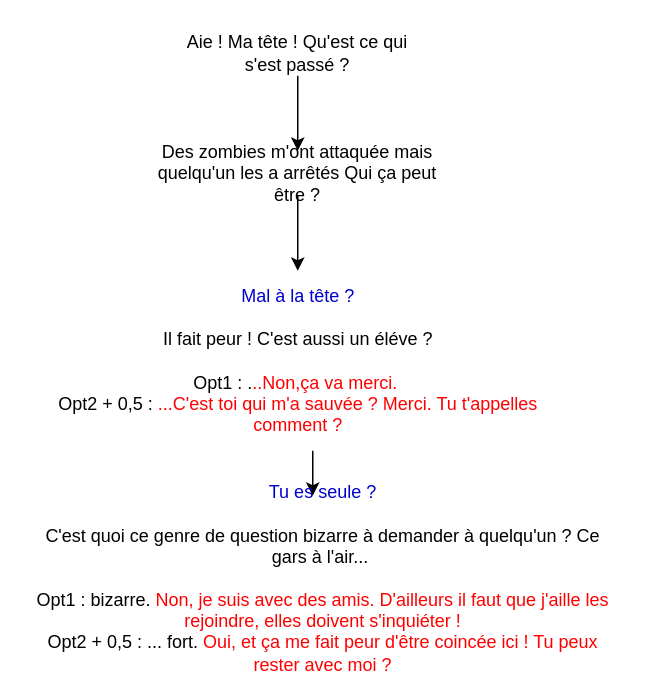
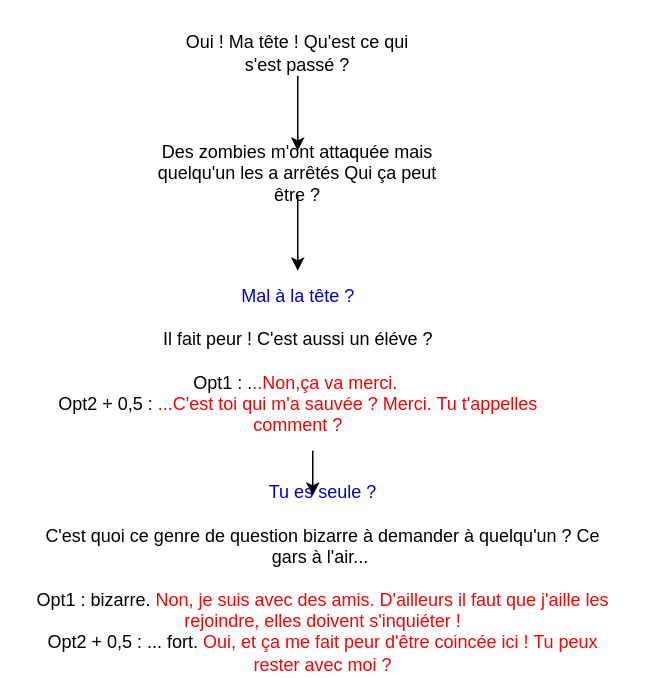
  <mxCell id="0" />
  <mxCell id="1" parent="0" />
  <mxCell id="2" value="" style="edgeStyle=orthogonalEdgeStyle;rounded=0;orthogonalLoop=1;jettySize=auto;html=1;" edge="1" parent="1" source="3" target="5"><mxGeometry relative="1" as="geometry" /></mxCell>
- <mxCell id="3" value="Aie ! Ma tête ! Qu'est ce qui s'est passé ?" style="text;html=1;strokeColor=none;fillColor=none;align=center;verticalAlign=middle;whiteSpace=wrap;rounded=0;" vertex="1" parent="1"><mxGeometry x="118" y="20" width="160" height="30" as="geometry" /></mxCell>
+ <mxCell id="3" value="Oui ! Ma tête ! Qu'est ce qui s'est passé ?" style="text;html=1;strokeColor=none;fillColor=none;align=center;verticalAlign=middle;whiteSpace=wrap;rounded=0;" vertex="1" parent="1"><mxGeometry x="118" y="20" width="160" height="30" as="geometry" /></mxCell>
  <mxCell id="4" value="" style="edgeStyle=orthogonalEdgeStyle;rounded=0;orthogonalLoop=1;jettySize=auto;html=1;" edge="1" parent="1" source="5"><mxGeometry relative="1" as="geometry"><mxPoint x="198" y="180" as="targetPoint" /></mxGeometry></mxCell>
  <mxCell id="5" value="Des zombies m'ont attaquée mais quelqu'un les a arrêtés Qui ça peut être ?" style="text;html=1;strokeColor=none;fillColor=none;align=center;verticalAlign=middle;whiteSpace=wrap;rounded=0;" vertex="1" parent="1"><mxGeometry x="93" y="100" width="210" height="30" as="geometry" /></mxCell>
  <mxCell id="6" value="" style="edgeStyle=orthogonalEdgeStyle;rounded=0;orthogonalLoop=1;jettySize=auto;html=1;" edge="1" parent="1"><mxGeometry relative="1" as="geometry"><mxPoint x="208" y="300" as="sourcePoint" /><mxPoint x="208" y="330" as="targetPoint" /></mxGeometry></mxCell>
  <mxCell id="7" value="&lt;font color=&quot;#0000cc&quot;&gt;Mal à la tête ?&lt;/font&gt;&lt;br&gt;&lt;br&gt;Il fait peur ! C'est aussi un éléve ?&lt;br&gt;&lt;br&gt;Opt1 : .&lt;font color=&quot;#ff0000&quot;&gt;..Non,ça va merci.&amp;nbsp;&lt;/font&gt;&lt;br&gt;Opt2 + 0,5 : &lt;font color=&quot;#ff0000&quot;&gt;...C'est toi qui m'a sauvée ? Merci. Tu t'appelles comment ?&lt;/font&gt;" style="text;html=1;strokeColor=none;fillColor=none;align=center;verticalAlign=middle;whiteSpace=wrap;rounded=0;" vertex="1" parent="1"><mxGeometry x="20.5" y="230" width="355" height="20" as="geometry" /></mxCell>
  <mxCell id="8" value="&lt;font color=&quot;#0000cc&quot;&gt;Tu es seule ?&lt;/font&gt;&lt;br&gt;&lt;br&gt;C'est quoi ce genre de question bizarre à demander à quelqu'un ? Ce gars à l'air...&amp;nbsp;&lt;br&gt;&lt;br&gt;Opt1 : bizarre. &lt;font color=&quot;#ff0000&quot;&gt;Non, je suis avec des amis. D'ailleurs il faut que j'aille les rejoindre, elles doivent s'inquiéter !&lt;/font&gt;&lt;br&gt;Opt2 + 0,5 : ... fort. &lt;font color=&quot;#ff0000&quot;&gt;Oui, et ça me fait peur d'être coincée ici ! Tu peux rester avec moi ?&lt;/font&gt;" style="text;html=1;strokeColor=none;fillColor=none;align=center;verticalAlign=middle;whiteSpace=wrap;rounded=0;" vertex="1" parent="1"><mxGeometry x="20.5" y="370" width="387.5" height="30" as="geometry" /></mxCell>
